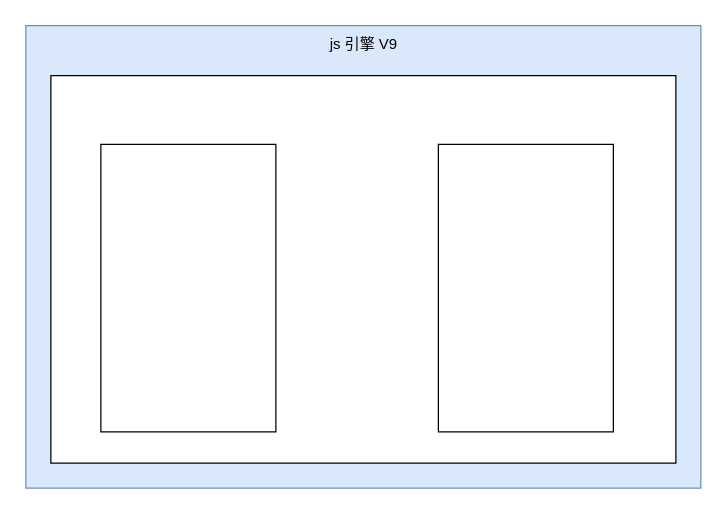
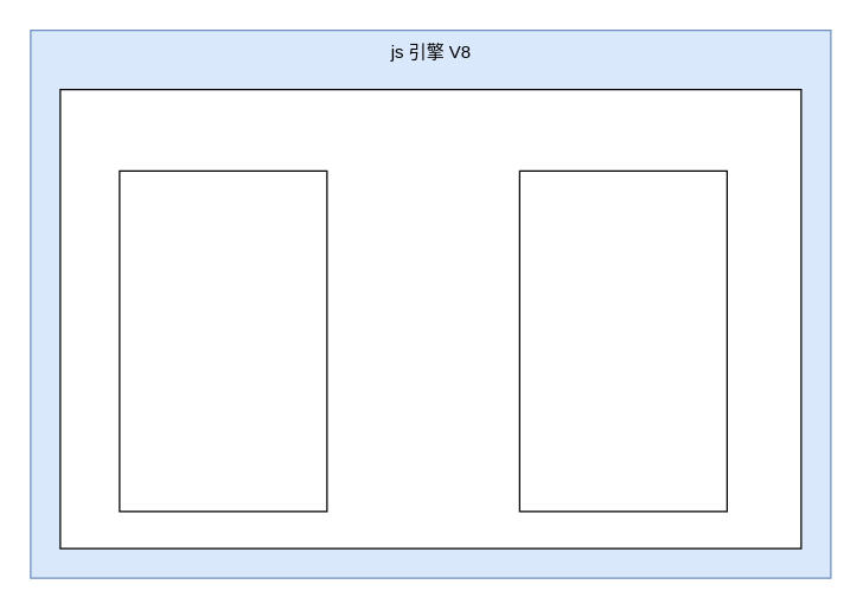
  <mxCell id="0" />
  <mxCell id="1" parent="0" />
  <mxCell id="2" value="" style="rounded=0;whiteSpace=wrap;html=1;fillColor=#dae8fc;strokeColor=#6c8ebf;" parent="1" vertex="1"><mxGeometry x="20" y="20" width="540" height="370" as="geometry" /></mxCell>
- <mxCell id="3" value="js 引擎 V9" style="text;html=1;align=center;verticalAlign=middle;resizable=0;points=[];autosize=1;strokeColor=none;fillColor=none;" parent="1" vertex="1"><mxGeometry x="250" y="20" width="80" height="30" as="geometry" /></mxCell>
+ <mxCell id="3" value="js 引擎 V8" style="text;html=1;align=center;verticalAlign=middle;resizable=0;points=[];autosize=1;strokeColor=none;fillColor=none;" parent="1" vertex="1"><mxGeometry x="250" y="20" width="80" height="30" as="geometry" /></mxCell>
  <mxCell id="4" value="" style="rounded=0;whiteSpace=wrap;html=1;" parent="1" vertex="1"><mxGeometry x="40" y="60" width="500" height="310" as="geometry" /></mxCell>
  <mxCell id="5" value="" style="rounded=0;whiteSpace=wrap;html=1;" parent="1" vertex="1"><mxGeometry x="80" y="115" width="140" height="230" as="geometry" /></mxCell>
  <mxCell id="6" value="" style="rounded=0;whiteSpace=wrap;html=1;" parent="1" vertex="1"><mxGeometry x="350" y="115" width="140" height="230" as="geometry" /></mxCell>
